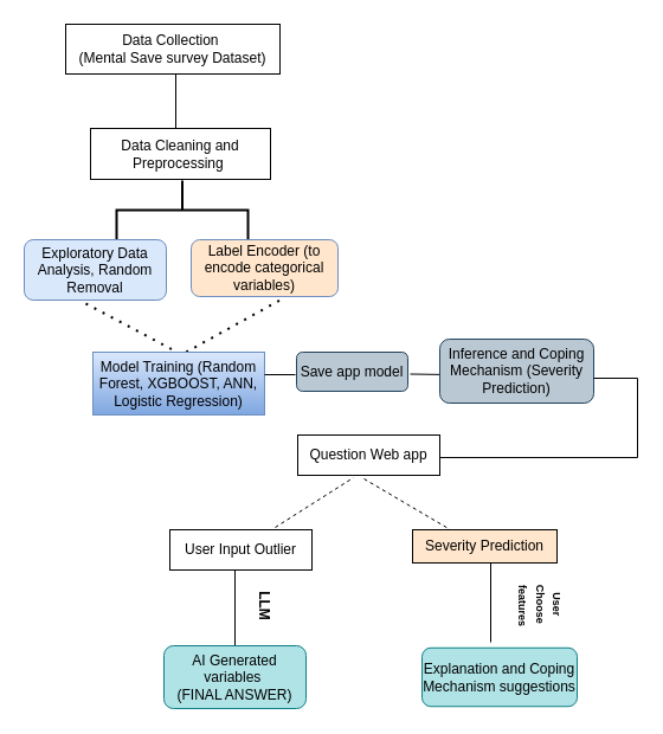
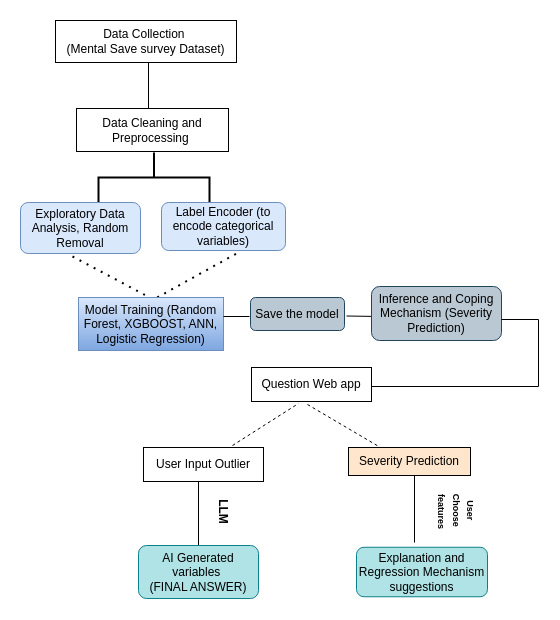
  <mxCell id="0" />
  <mxCell id="1" parent="0" />
  <mxCell id="2" value="Data Collection&amp;nbsp;&lt;div&gt;(Mental Save survey Dataset)&lt;/div&gt;" style="rounded=0;whiteSpace=wrap;html=1;fillColor=none;" vertex="1" parent="1"><mxGeometry x="55" y="20" width="181" height="42" as="geometry" /></mxCell>
  <mxCell id="3" value="" style="endArrow=none;html=1;rounded=0;" edge="1" parent="1"><mxGeometry width="50" height="50" relative="1" as="geometry"><mxPoint x="148" y="109" as="sourcePoint" /><mxPoint x="148" y="62" as="targetPoint" /></mxGeometry></mxCell>
  <mxCell id="4" value="Data Cleaning and Preprocessing&amp;nbsp;" style="rounded=0;whiteSpace=wrap;html=1;" vertex="1" parent="1"><mxGeometry x="76" y="108" width="152" height="43" as="geometry" /></mxCell>
  <mxCell id="5" value="" style="strokeWidth=2;html=1;shape=mxgraph.flowchart.annotation_2;align=left;labelPosition=right;pointerEvents=1;rotation=90;" vertex="1" parent="1"><mxGeometry x="128.5" y="121.5" width="50" height="111" as="geometry" /></mxCell>
  <mxCell id="6" value="Exploratory Data Analysis, Random Removal" style="rounded=1;whiteSpace=wrap;html=1;fillColor=#dae8fc;strokeColor=#6c8ebf;" vertex="1" parent="1"><mxGeometry x="20" y="202" width="120" height="51" as="geometry" /></mxCell>
- <mxCell id="7" value="Label Encoder (to encode categorical variables)" style="rounded=1;whiteSpace=wrap;html=1;fillColor=#ffe6cc;strokeColor=#6c8ebf;" vertex="1" parent="1"><mxGeometry x="161" y="202" width="124" height="48" as="geometry" /></mxCell>
+ <mxCell id="7" value="Label Encoder (to encode categorical variables)" style="rounded=1;whiteSpace=wrap;html=1;fillColor=#dae8fc;strokeColor=#6c8ebf;" vertex="1" parent="1"><mxGeometry x="161" y="202" width="124" height="48" as="geometry" /></mxCell>
  <mxCell id="8" value="" style="endArrow=none;dashed=1;html=1;dashPattern=1 3;strokeWidth=2;rounded=0;" edge="1" parent="1"><mxGeometry width="50" height="50" relative="1" as="geometry"><mxPoint x="72" y="256" as="sourcePoint" /><mxPoint x="236" y="253" as="targetPoint" /><Array as="points"><mxPoint x="153" y="299" /></Array></mxGeometry></mxCell>
  <mxCell id="9" value="Model Training (Random Forest, XGBOOST, ANN, Logistic Regression)" style="rounded=0;whiteSpace=wrap;html=1;fillColor=#dae8fc;strokeColor=#6c8ebf;gradientColor=#7ea6e0;" vertex="1" parent="1"><mxGeometry x="78" y="297" width="145" height="53" as="geometry" /></mxCell>
  <mxCell id="10" value="" style="endArrow=none;html=1;rounded=0;" edge="1" parent="1"><mxGeometry width="50" height="50" relative="1" as="geometry"><mxPoint x="223" y="316" as="sourcePoint" /><mxPoint x="249" y="316" as="targetPoint" /></mxGeometry></mxCell>
- <mxCell id="11" value="Save app model" style="rounded=1;whiteSpace=wrap;html=1;fillColor=#bac8d3;strokeColor=#23445d;" vertex="1" parent="1"><mxGeometry x="250" y="297" width="94" height="33" as="geometry" /></mxCell>
+ <mxCell id="11" value="Save the model" style="rounded=1;whiteSpace=wrap;html=1;fillColor=#bac8d3;strokeColor=#23445d;" vertex="1" parent="1"><mxGeometry x="250" y="297" width="94" height="33" as="geometry" /></mxCell>
  <mxCell id="12" value="" style="endArrow=none;html=1;rounded=0;" edge="1" parent="1"><mxGeometry width="50" height="50" relative="1" as="geometry"><mxPoint x="346" y="315.5" as="sourcePoint" /><mxPoint x="379" y="316" as="targetPoint" /></mxGeometry></mxCell>
  <mxCell id="13" value="Inference and Coping Mechanism (Severity Prediction)" style="rounded=1;whiteSpace=wrap;html=1;fillColor=#bac8d3;strokeColor=#23445d;" vertex="1" parent="1"><mxGeometry x="371" y="286" width="130" height="54" as="geometry" /></mxCell>
  <mxCell id="14" value="" style="endArrow=none;html=1;rounded=0;" edge="1" parent="1"><mxGeometry width="50" height="50" relative="1" as="geometry"><mxPoint x="501" y="319" as="sourcePoint" /><mxPoint x="538" y="319" as="targetPoint" /></mxGeometry></mxCell>
  <mxCell id="15" value="" style="endArrow=none;html=1;rounded=0;" edge="1" parent="1"><mxGeometry width="50" height="50" relative="1" as="geometry"><mxPoint x="538" y="319" as="sourcePoint" /><mxPoint x="538" y="386" as="targetPoint" /></mxGeometry></mxCell>
  <mxCell id="16" value="" style="endArrow=none;html=1;rounded=0;" edge="1" parent="1"><mxGeometry width="50" height="50" relative="1" as="geometry"><mxPoint x="370" y="386" as="sourcePoint" /><mxPoint x="538" y="386" as="targetPoint" /></mxGeometry></mxCell>
  <mxCell id="17" value="Question Web app" style="rounded=0;whiteSpace=wrap;html=1;" vertex="1" parent="1"><mxGeometry x="251" y="367" width="120" height="34" as="geometry" /></mxCell>
  <mxCell id="18" value="" style="endArrow=none;dashed=1;html=1;rounded=0;" edge="1" parent="1"><mxGeometry width="50" height="50" relative="1" as="geometry"><mxPoint x="232" y="445" as="sourcePoint" /><mxPoint x="298" y="403" as="targetPoint" /></mxGeometry></mxCell>
  <mxCell id="19" value="" style="endArrow=none;dashed=1;html=1;rounded=0;" edge="1" parent="1"><mxGeometry width="50" height="50" relative="1" as="geometry"><mxPoint x="307" y="404" as="sourcePoint" /><mxPoint x="380" y="447" as="targetPoint" /></mxGeometry></mxCell>
  <mxCell id="20" value="User Input Outlier" style="rounded=0;whiteSpace=wrap;html=1;" vertex="1" parent="1"><mxGeometry x="143" y="447" width="120" height="34" as="geometry" /></mxCell>
  <mxCell id="21" value="" style="endArrow=none;html=1;rounded=0;" edge="1" parent="1" source="24"><mxGeometry width="50" height="50" relative="1" as="geometry"><mxPoint x="198" y="563" as="sourcePoint" /><mxPoint x="198" y="481" as="targetPoint" /></mxGeometry></mxCell>
  <mxCell id="22" value="&lt;b&gt;LLM&lt;/b&gt;" style="text;html=1;align=center;verticalAlign=middle;resizable=0;points=[];autosize=1;strokeColor=none;fillColor=none;rotation=90;" vertex="1" parent="1"><mxGeometry x="201.5" y="498" width="43" height="26" as="geometry" /></mxCell>
  <mxCell id="23" value="" style="endArrow=none;html=1;rounded=0;" edge="1" parent="1" target="24"><mxGeometry width="50" height="50" relative="1" as="geometry"><mxPoint x="198" y="563" as="sourcePoint" /><mxPoint x="198" y="481" as="targetPoint" /></mxGeometry></mxCell>
  <mxCell id="24" value="AI Generated variables&amp;nbsp;&lt;div&gt;(FINAL ANSWER)&lt;/div&gt;" style="rounded=1;whiteSpace=wrap;html=1;fillColor=#b0e3e6;strokeColor=#0e8088;" vertex="1" parent="1"><mxGeometry x="138" y="545" width="120" height="53" as="geometry" /></mxCell>
  <mxCell id="25" value="Severity Prediction" style="rounded=0;whiteSpace=wrap;html=1;fillColor=#ffe6cc;" vertex="1" parent="1"><mxGeometry x="348" y="447" width="122" height="28" as="geometry" /></mxCell>
  <mxCell id="26" value="" style="endArrow=none;html=1;rounded=0;" edge="1" parent="1"><mxGeometry width="50" height="50" relative="1" as="geometry"><mxPoint x="414" y="542" as="sourcePoint" /><mxPoint x="414" y="475" as="targetPoint" /></mxGeometry></mxCell>
- <mxCell id="27" value="Explanation and Coping Mechanism suggestions" style="rounded=1;whiteSpace=wrap;html=1;fillColor=#b0e3e6;strokeColor=#0e8088;" vertex="1" parent="1"><mxGeometry x="356" y="546.75" width="131" height="49.5" as="geometry" /></mxCell>
+ <mxCell id="27" value="Explanation and Regression Mechanism suggestions" style="rounded=1;whiteSpace=wrap;html=1;fillColor=#b0e3e6;strokeColor=#0e8088;" vertex="1" parent="1"><mxGeometry x="356" y="546.75" width="131" height="49.5" as="geometry" /></mxCell>
  <mxCell id="28" value="&lt;font style=&quot;font-size: 9px;&quot;&gt;&lt;b&gt;User&amp;nbsp;&lt;/b&gt;&lt;/font&gt;&lt;div&gt;&lt;font style=&quot;font-size: 9px;&quot;&gt;&lt;b&gt;Choose&amp;nbsp;&lt;/b&gt;&lt;/font&gt;&lt;div&gt;&lt;font style=&quot;font-size: 9px;&quot;&gt;&lt;b&gt;features&lt;/b&gt;&lt;/font&gt;&lt;/div&gt;&lt;/div&gt;" style="text;html=1;align=center;verticalAlign=middle;resizable=0;points=[];autosize=1;strokeColor=none;fillColor=none;rotation=90;" vertex="1" parent="1"><mxGeometry x="430" y="483.5" width="54" height="55" as="geometry" /></mxCell>
